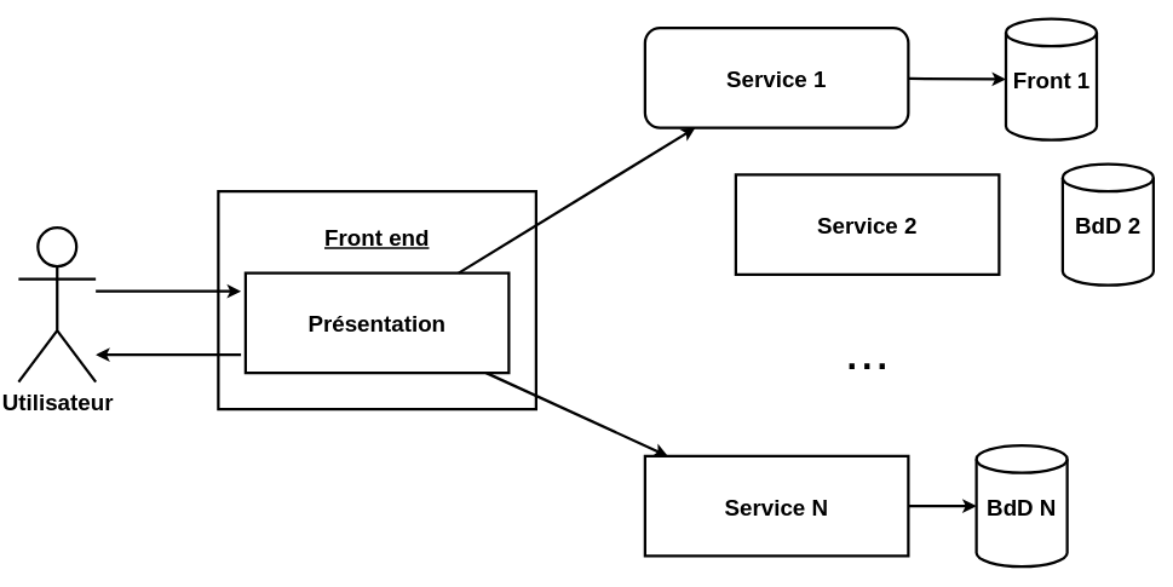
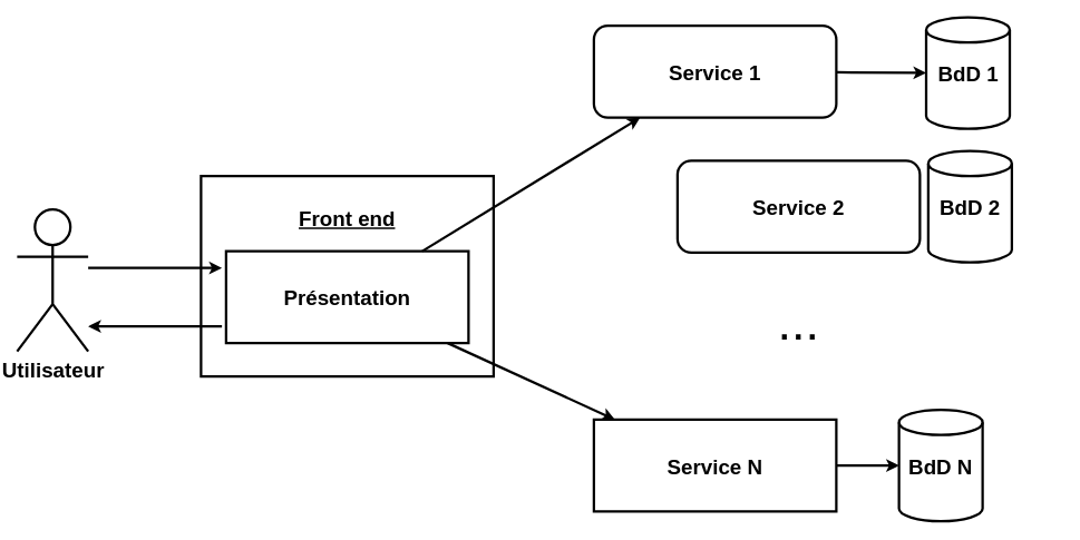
  <mxCell id="0" />
  <mxCell id="1" parent="0" />
  <mxCell id="2" value="" style="rounded=0;whiteSpace=wrap;html=1;fillColor=none;strokeWidth=3;fontSize=25;" vertex="1" parent="1"><mxGeometry x="240" y="210" width="350" height="240" as="geometry" /></mxCell>
  <mxCell id="3" style="edgeStyle=none;rounded=0;orthogonalLoop=1;jettySize=auto;html=1;strokeWidth=3;fontSize=25;" edge="1" parent="1" source="5" target="7"><mxGeometry relative="1" as="geometry" /></mxCell>
  <mxCell id="4" style="edgeStyle=none;rounded=0;orthogonalLoop=1;jettySize=auto;html=1;strokeWidth=3;fontSize=25;" edge="1" parent="1" source="5" target="16"><mxGeometry relative="1" as="geometry" /></mxCell>
  <mxCell id="5" value="&lt;font style=&quot;font-size: 25px;&quot;&gt;&lt;b style=&quot;font-size: 25px;&quot;&gt;Présentation&lt;/b&gt;&lt;/font&gt;" style="rounded=0;whiteSpace=wrap;html=1;strokeWidth=3;fillColor=none;fontSize=25;" vertex="1" parent="1"><mxGeometry x="270" y="300" width="290" height="110" as="geometry" /></mxCell>
  <mxCell id="6" style="edgeStyle=none;rounded=0;orthogonalLoop=1;jettySize=auto;html=1;strokeWidth=3;fontSize=25;" edge="1" parent="1" source="7" target="8"><mxGeometry relative="1" as="geometry" /></mxCell>
  <mxCell id="7" value="&lt;font style=&quot;font-size: 25px&quot;&gt;&lt;b style=&quot;font-size: 25px&quot;&gt;Service 1&lt;/b&gt;&lt;/font&gt;" style="whiteSpace=wrap;html=1;strokeWidth=3;fillColor=none;fontSize=25;rounded=1;" vertex="1" parent="1"><mxGeometry x="710" y="30" width="290" height="110" as="geometry" /></mxCell>
- <mxCell id="8" value="&lt;font style=&quot;font-size: 25px&quot;&gt;&lt;b style=&quot;font-size: 25px&quot;&gt;Front 1&lt;/b&gt;&lt;/font&gt;" style="shape=cylinder2;whiteSpace=wrap;html=1;boundedLbl=1;backgroundOutline=1;size=15;strokeWidth=3;fillColor=none;fontSize=25;aspect=fixed;" vertex="1" parent="1"><mxGeometry x="1107.5" y="20" width="100" height="133.33" as="geometry" /></mxCell>
+ <mxCell id="8" value="&lt;font style=&quot;font-size: 25px&quot;&gt;&lt;b style=&quot;font-size: 25px&quot;&gt;BdD 1&lt;/b&gt;&lt;/font&gt;" style="shape=cylinder2;whiteSpace=wrap;html=1;boundedLbl=1;backgroundOutline=1;size=15;strokeWidth=3;fillColor=none;fontSize=25;aspect=fixed;" vertex="1" parent="1"><mxGeometry x="1107.5" y="20" width="100" height="133.33" as="geometry" /></mxCell>
  <mxCell id="9" value="&lt;font style=&quot;font-size: 25px;&quot;&gt;&lt;b style=&quot;font-size: 25px;&quot;&gt;Utilisateur&lt;/b&gt;&lt;/font&gt;" style="shape=umlActor;verticalLabelPosition=bottom;verticalAlign=top;html=1;outlineConnect=0;strokeWidth=3;fillColor=none;fontSize=25;" vertex="1" parent="1"><mxGeometry x="20" y="250" width="85" height="170" as="geometry" /></mxCell>
  <mxCell id="10" value="&lt;b&gt;&lt;u&gt;Front end&lt;/u&gt;&lt;/b&gt;" style="text;html=1;strokeColor=none;fillColor=none;align=center;verticalAlign=middle;whiteSpace=wrap;rounded=0;fontSize=25;" vertex="1" parent="1"><mxGeometry x="295" y="250" width="240" height="20" as="geometry" /></mxCell>
  <mxCell id="11" value="" style="endArrow=classic;html=1;strokeWidth=3;fontSize=25;" edge="1" parent="1"><mxGeometry width="50" height="50" relative="1" as="geometry"><mxPoint x="105" y="320" as="sourcePoint" /><mxPoint x="265" y="320" as="targetPoint" /></mxGeometry></mxCell>
  <mxCell id="12" value="" style="endArrow=classic;html=1;strokeWidth=3;fontSize=25;" edge="1" parent="1"><mxGeometry width="50" height="50" relative="1" as="geometry"><mxPoint x="265" y="390" as="sourcePoint" /><mxPoint x="105" y="390" as="targetPoint" /></mxGeometry></mxCell>
- <mxCell id="13" value="&lt;font style=&quot;font-size: 25px&quot;&gt;&lt;b style=&quot;font-size: 25px&quot;&gt;Service 2&lt;/b&gt;&lt;/font&gt;" style="rounded=0;whiteSpace=wrap;html=1;strokeWidth=3;fillColor=none;fontSize=25;" vertex="1" parent="1"><mxGeometry x="810" y="191.66" width="290" height="110" as="geometry" /></mxCell>
- <mxCell id="14" value="&lt;font style=&quot;font-size: 25px&quot;&gt;&lt;b style=&quot;font-size: 25px&quot;&gt;BdD 2&lt;/b&gt;&lt;/font&gt;" style="shape=cylinder2;whiteSpace=wrap;html=1;boundedLbl=1;backgroundOutline=1;size=15;strokeWidth=3;fillColor=none;fontSize=25;aspect=fixed;" vertex="1" parent="1"><mxGeometry x="1170" y="180" width="100" height="133.33" as="geometry" /></mxCell>
+ <mxCell id="13" value="&lt;font style=&quot;font-size: 25px&quot;&gt;&lt;b style=&quot;font-size: 25px&quot;&gt;Service 2&lt;/b&gt;&lt;/font&gt;" style="whiteSpace=wrap;html=1;strokeWidth=3;fillColor=none;fontSize=25;rounded=1;" vertex="1" parent="1"><mxGeometry x="810" y="191.66" width="290" height="110" as="geometry" /></mxCell>
+ <mxCell id="14" value="&lt;font style=&quot;font-size: 25px&quot;&gt;&lt;b style=&quot;font-size: 25px&quot;&gt;BdD 2&lt;/b&gt;&lt;/font&gt;" style="shape=cylinder2;whiteSpace=wrap;html=1;boundedLbl=1;backgroundOutline=1;size=15;strokeWidth=3;fillColor=none;fontSize=25;aspect=fixed;" vertex="1" parent="1"><mxGeometry x="1110" y="180" width="100" height="133.33" as="geometry" /></mxCell>
  <mxCell id="15" style="edgeStyle=none;rounded=0;orthogonalLoop=1;jettySize=auto;html=1;strokeWidth=3;fontSize=25;" edge="1" parent="1" source="16" target="17"><mxGeometry relative="1" as="geometry" /></mxCell>
  <mxCell id="16" value="&lt;font style=&quot;font-size: 25px&quot;&gt;&lt;b style=&quot;font-size: 25px&quot;&gt;Service N&lt;/b&gt;&lt;/font&gt;" style="rounded=0;whiteSpace=wrap;html=1;strokeWidth=3;fillColor=none;fontSize=25;" vertex="1" parent="1"><mxGeometry x="710" y="501.66" width="290" height="110" as="geometry" /></mxCell>
  <mxCell id="17" value="&lt;font style=&quot;font-size: 25px&quot;&gt;&lt;b style=&quot;font-size: 25px&quot;&gt;BdD N&lt;/b&gt;&lt;/font&gt;" style="shape=cylinder2;whiteSpace=wrap;html=1;boundedLbl=1;backgroundOutline=1;size=15;strokeWidth=3;fillColor=none;fontSize=25;aspect=fixed;" vertex="1" parent="1"><mxGeometry x="1075" y="490" width="100" height="133.33" as="geometry" /></mxCell>
  <mxCell id="18" value="&lt;font style=&quot;font-size: 60px&quot;&gt;...&lt;/font&gt;" style="text;html=1;strokeColor=none;fillColor=none;align=center;verticalAlign=middle;whiteSpace=wrap;rounded=0;fontSize=25;" vertex="1" parent="1"><mxGeometry x="935" y="350" width="40" height="70" as="geometry" /></mxCell>
